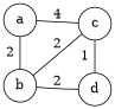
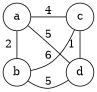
  graph {
    rankdir=LR
    node [fixedsize=true]
    a [height=0.5 width=0.5]
    b [height=0.5 width=0.5]
    c [height=0.5 width=0.5]
    d [height=0.5 width=0.5]
    subgraph sub_1 {
      rank=same
      a
      b
    }
    subgraph sub_2 {
      rank=same
      c
      d
    }
    a -- b [label=2]
    a -- c [label=4]
-   b -- c [label=2]
-   b -- d [label=2]
+   a -- d [label=5]
+   b -- c [label=6]
+   b -- d [label=5]
    c -- d [label=1]
  }
